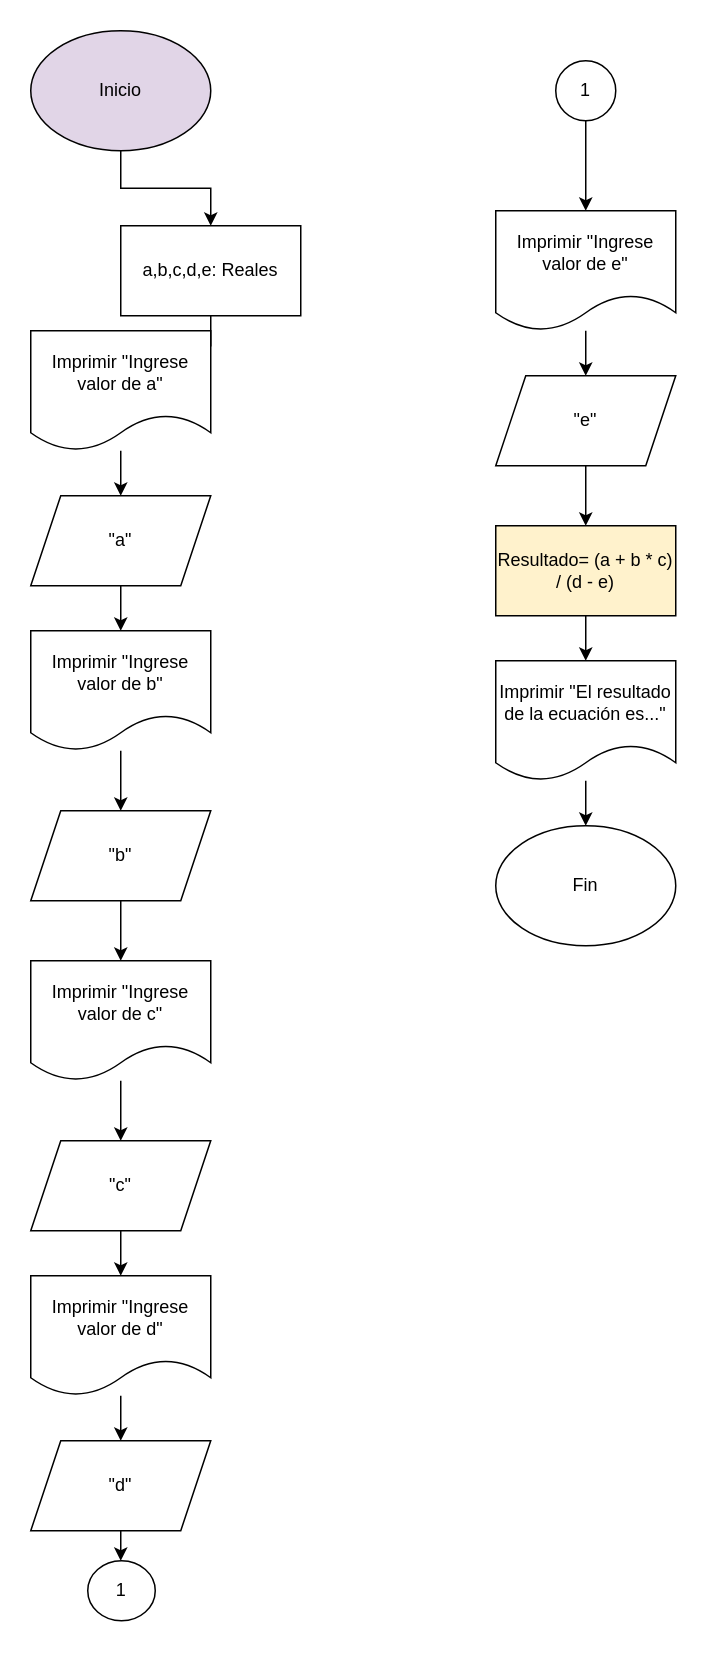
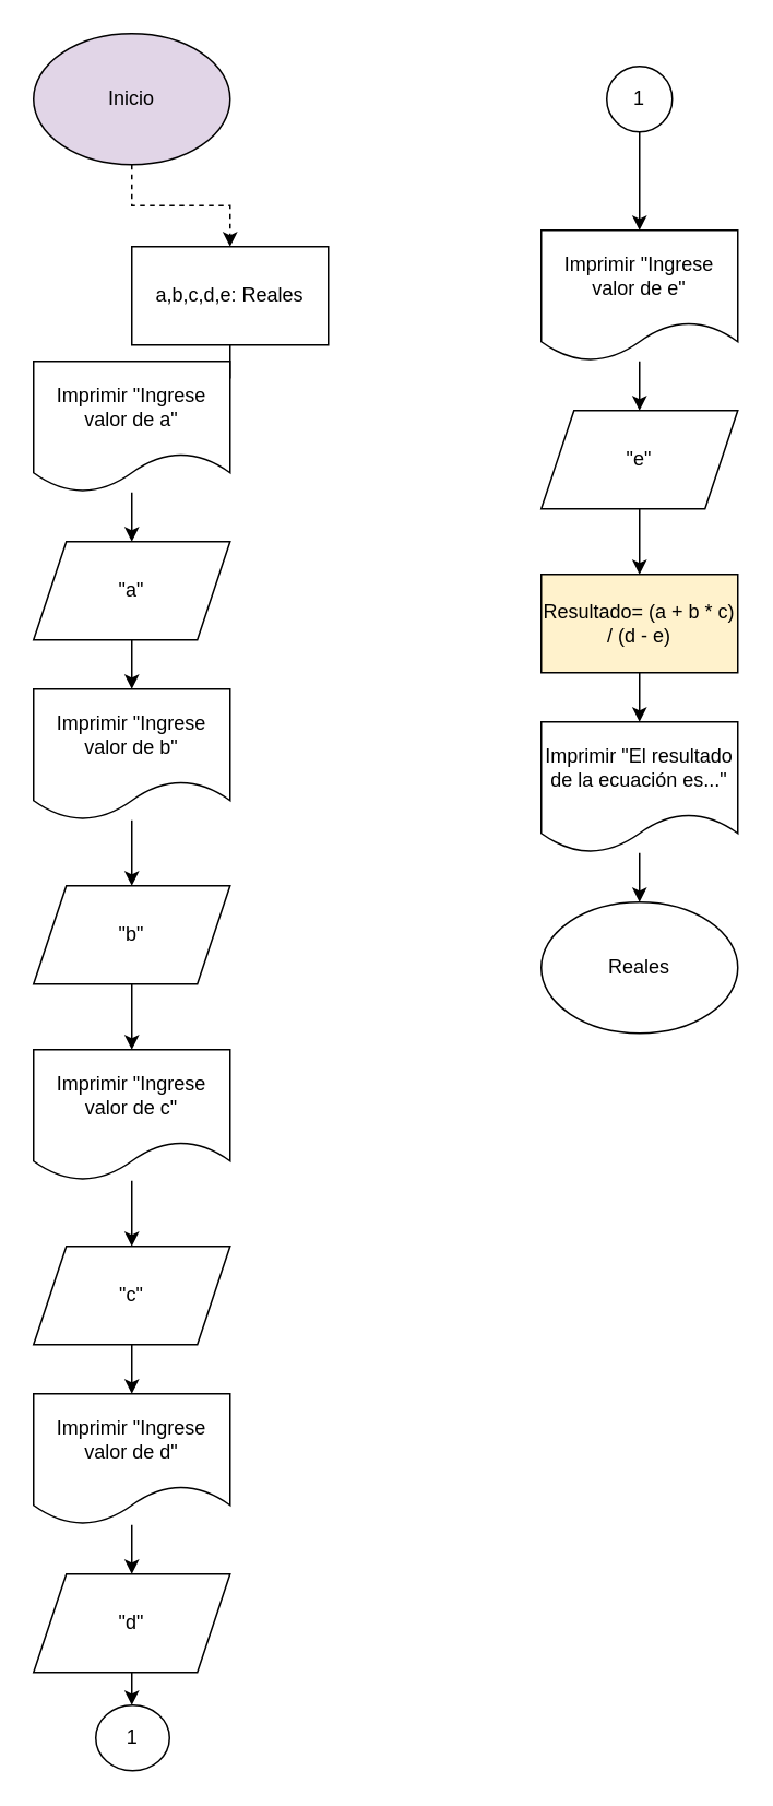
  <mxCell id="0" />
  <mxCell id="1" parent="0" />
- <mxCell id="2" value="" style="edgeStyle=orthogonalEdgeStyle;rounded=0;orthogonalLoop=1;jettySize=auto;html=1;" edge="1" parent="1" source="3" target="5"><mxGeometry relative="1" as="geometry" /></mxCell>
+ <mxCell id="2" value="" style="edgeStyle=orthogonalEdgeStyle;rounded=0;orthogonalLoop=1;jettySize=auto;html=1;dashed=1;" edge="1" parent="1" source="3" target="5"><mxGeometry relative="1" as="geometry" /></mxCell>
  <mxCell id="3" value="Inicio" style="ellipse;whiteSpace=wrap;html=1;fillColor=#e1d5e7;" vertex="1" parent="1"><mxGeometry x="20" width="120" height="80" as="geometry" y="20" /></mxCell>
  <mxCell id="4" value="" style="edgeStyle=orthogonalEdgeStyle;rounded=0;orthogonalLoop=1;jettySize=auto;html=1;" edge="1" parent="1" source="5" target="7"><mxGeometry relative="1" as="geometry" /></mxCell>
  <mxCell id="5" value="a,b,c,d,e: Reales" style="whiteSpace=wrap;html=1;" vertex="1" parent="1"><mxGeometry x="80" y="150" width="120" height="60" as="geometry" /></mxCell>
  <mxCell id="6" value="" style="edgeStyle=orthogonalEdgeStyle;rounded=0;orthogonalLoop=1;jettySize=auto;html=1;" edge="1" parent="1" source="7" target="9"><mxGeometry relative="1" as="geometry" /></mxCell>
  <mxCell id="7" value="Imprimir &quot;Ingrese valor de a&quot;" style="shape=document;whiteSpace=wrap;html=1;boundedLbl=1;" vertex="1" parent="1"><mxGeometry x="20" y="220" width="120" height="80" as="geometry" /></mxCell>
  <mxCell id="8" value="" style="edgeStyle=orthogonalEdgeStyle;rounded=0;orthogonalLoop=1;jettySize=auto;html=1;" edge="1" parent="1" source="9" target="11"><mxGeometry relative="1" as="geometry" /></mxCell>
  <mxCell id="9" value="&quot;a&quot;" style="shape=parallelogram;perimeter=parallelogramPerimeter;whiteSpace=wrap;html=1;fixedSize=1;" vertex="1" parent="1"><mxGeometry x="20" y="330" width="120" height="60" as="geometry" /></mxCell>
  <mxCell id="10" value="" style="edgeStyle=orthogonalEdgeStyle;rounded=0;orthogonalLoop=1;jettySize=auto;html=1;" edge="1" parent="1" source="11" target="13"><mxGeometry relative="1" as="geometry" /></mxCell>
  <mxCell id="11" value="Imprimir &quot;Ingrese valor de b&quot;" style="shape=document;whiteSpace=wrap;html=1;boundedLbl=1;" vertex="1" parent="1"><mxGeometry x="20" y="420" width="120" height="80" as="geometry" /></mxCell>
  <mxCell id="12" value="" style="edgeStyle=orthogonalEdgeStyle;rounded=0;orthogonalLoop=1;jettySize=auto;html=1;" edge="1" parent="1" source="13" target="15"><mxGeometry relative="1" as="geometry" /></mxCell>
  <mxCell id="13" value="&quot;b&quot;" style="shape=parallelogram;perimeter=parallelogramPerimeter;whiteSpace=wrap;html=1;fixedSize=1;" vertex="1" parent="1"><mxGeometry x="20" y="540" width="120" height="60" as="geometry" /></mxCell>
  <mxCell id="14" value="" style="edgeStyle=orthogonalEdgeStyle;rounded=0;orthogonalLoop=1;jettySize=auto;html=1;" edge="1" parent="1" source="15" target="17"><mxGeometry relative="1" as="geometry" /></mxCell>
  <mxCell id="15" value="Imprimir &quot;Ingrese valor de c&quot;" style="shape=document;whiteSpace=wrap;html=1;boundedLbl=1;" vertex="1" parent="1"><mxGeometry x="20" y="640" width="120" height="80" as="geometry" /></mxCell>
  <mxCell id="16" value="" style="edgeStyle=orthogonalEdgeStyle;rounded=0;orthogonalLoop=1;jettySize=auto;html=1;" edge="1" parent="1" source="17" target="19"><mxGeometry relative="1" as="geometry" /></mxCell>
  <mxCell id="17" value="&quot;c&quot;" style="shape=parallelogram;perimeter=parallelogramPerimeter;whiteSpace=wrap;html=1;fixedSize=1;" vertex="1" parent="1"><mxGeometry x="20" y="760" width="120" height="60" as="geometry" /></mxCell>
  <mxCell id="18" value="" style="edgeStyle=orthogonalEdgeStyle;rounded=0;orthogonalLoop=1;jettySize=auto;html=1;" edge="1" parent="1" source="19" target="21"><mxGeometry relative="1" as="geometry" /></mxCell>
  <mxCell id="19" value="Imprimir &quot;Ingrese valor de d&quot;" style="shape=document;whiteSpace=wrap;html=1;boundedLbl=1;" vertex="1" parent="1"><mxGeometry x="20" y="850" width="120" height="80" as="geometry" /></mxCell>
  <mxCell id="20" value="" style="edgeStyle=orthogonalEdgeStyle;rounded=0;orthogonalLoop=1;jettySize=auto;html=1;" edge="1" parent="1" source="21" target="22"><mxGeometry relative="1" as="geometry" /></mxCell>
  <mxCell id="21" value="&quot;d&quot;" style="shape=parallelogram;perimeter=parallelogramPerimeter;whiteSpace=wrap;html=1;fixedSize=1;" vertex="1" parent="1"><mxGeometry x="20" y="960" width="120" height="60" as="geometry" /></mxCell>
  <mxCell id="22" value="1" style="ellipse;whiteSpace=wrap;html=1;" vertex="1" parent="1"><mxGeometry x="58" y="1040" width="45" height="40" as="geometry" /></mxCell>
  <mxCell id="23" value="" style="edgeStyle=orthogonalEdgeStyle;rounded=0;orthogonalLoop=1;jettySize=auto;html=1;" edge="1" parent="1" source="24" target="26"><mxGeometry relative="1" as="geometry" /></mxCell>
  <mxCell id="24" value="1" style="ellipse;whiteSpace=wrap;html=1;aspect=fixed;" vertex="1" parent="1"><mxGeometry x="370" y="40" width="40" height="40" as="geometry" /></mxCell>
  <mxCell id="25" value="" style="edgeStyle=orthogonalEdgeStyle;rounded=0;orthogonalLoop=1;jettySize=auto;html=1;" edge="1" parent="1" source="26" target="28"><mxGeometry relative="1" as="geometry" /></mxCell>
  <mxCell id="26" value="Imprimir &quot;Ingrese valor de e&quot;" style="shape=document;whiteSpace=wrap;html=1;boundedLbl=1;" vertex="1" parent="1"><mxGeometry x="330" y="140" width="120" height="80" as="geometry" /></mxCell>
  <mxCell id="27" value="" style="edgeStyle=orthogonalEdgeStyle;rounded=0;orthogonalLoop=1;jettySize=auto;html=1;" edge="1" parent="1" source="28" target="30"><mxGeometry relative="1" as="geometry" /></mxCell>
  <mxCell id="28" value="&quot;e&quot;" style="shape=parallelogram;perimeter=parallelogramPerimeter;whiteSpace=wrap;html=1;fixedSize=1;" vertex="1" parent="1"><mxGeometry x="330" y="250" width="120" height="60" as="geometry" /></mxCell>
  <mxCell id="29" value="" style="edgeStyle=orthogonalEdgeStyle;rounded=0;orthogonalLoop=1;jettySize=auto;html=1;" edge="1" parent="1" source="30" target="32"><mxGeometry relative="1" as="geometry" /></mxCell>
  <mxCell id="30" value="Resultado= (a + b * c) / (d - e)" style="whiteSpace=wrap;html=1;fillColor=#fff2cc;" vertex="1" parent="1"><mxGeometry x="330" y="350" width="120" height="60" as="geometry" /></mxCell>
  <mxCell id="31" value="" style="edgeStyle=orthogonalEdgeStyle;rounded=0;orthogonalLoop=1;jettySize=auto;html=1;" edge="1" parent="1" source="32" target="33"><mxGeometry relative="1" as="geometry" /></mxCell>
  <mxCell id="32" value="Imprimir &quot;El resultado de la ecuación es...&quot;" style="shape=document;whiteSpace=wrap;html=1;boundedLbl=1;" vertex="1" parent="1"><mxGeometry x="330" y="440" width="120" height="80" as="geometry" /></mxCell>
- <mxCell id="33" value="Fin" style="ellipse;whiteSpace=wrap;html=1;" vertex="1" parent="1"><mxGeometry x="330" y="550" width="120" height="80" as="geometry" /></mxCell>
+ <mxCell id="33" value="Reales" style="ellipse;whiteSpace=wrap;html=1;" vertex="1" parent="1"><mxGeometry x="330" y="550" width="120" height="80" as="geometry" /></mxCell>
